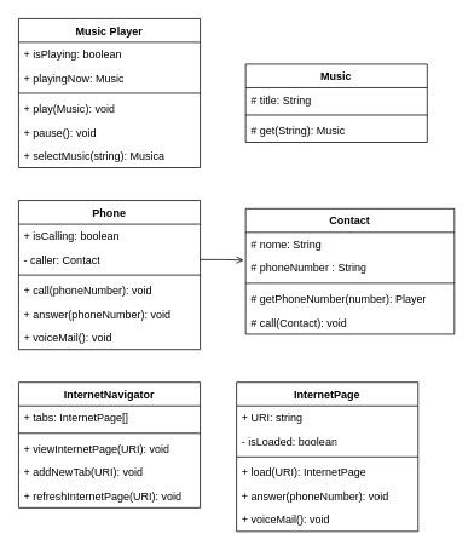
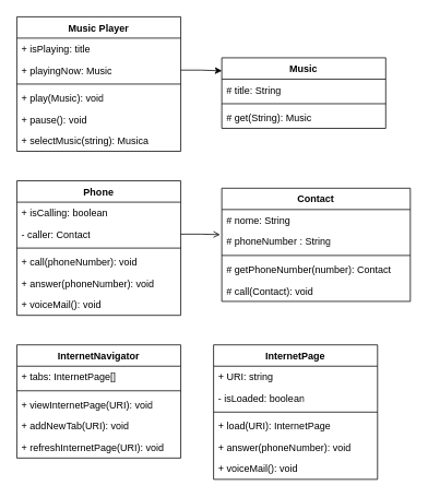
  <mxCell id="0" />
  <mxCell id="1" parent="0" />
  <mxCell id="2" value="Music Player" style="swimlane;fontStyle=1;align=center;verticalAlign=top;childLayout=stackLayout;horizontal=1;startSize=26;horizontalStack=0;resizeParent=1;resizeParentMax=0;resizeLast=0;collapsible=1;marginBottom=0;whiteSpace=wrap;html=1;" vertex="1" parent="1"><mxGeometry x="20" y="20" width="200" height="164" as="geometry" /></mxCell>
- <mxCell id="3" value="+ isPlaying: boolean" style="text;strokeColor=none;fillColor=none;align=left;verticalAlign=top;spacingLeft=4;spacingRight=4;overflow=hidden;rotatable=0;points=[[0,0.5],[1,0.5]];portConstraint=eastwest;whiteSpace=wrap;html=1;" vertex="1" parent="2"><mxGeometry y="26" width="200" height="26" as="geometry" /></mxCell>
+ <mxCell id="3" value="+ isPlaying: title" style="text;strokeColor=none;fillColor=none;align=left;verticalAlign=top;spacingLeft=4;spacingRight=4;overflow=hidden;rotatable=0;points=[[0,0.5],[1,0.5]];portConstraint=eastwest;whiteSpace=wrap;html=1;" vertex="1" parent="2"><mxGeometry y="26" width="200" height="26" as="geometry" /></mxCell>
  <mxCell id="4" value="+ playingNow: Music" style="text;strokeColor=none;fillColor=none;align=left;verticalAlign=top;spacingLeft=4;spacingRight=4;overflow=hidden;rotatable=0;points=[[0,0.5],[1,0.5]];portConstraint=eastwest;whiteSpace=wrap;html=1;" vertex="1" parent="2"><mxGeometry y="52" width="200" height="26" as="geometry" /></mxCell>
  <mxCell id="5" value="" style="line;strokeWidth=1;fillColor=none;align=left;verticalAlign=middle;spacingTop=-1;spacingLeft=3;spacingRight=3;rotatable=0;labelPosition=right;points=[];portConstraint=eastwest;strokeColor=inherit;" vertex="1" parent="2"><mxGeometry y="78" width="200" height="8" as="geometry" /></mxCell>
  <mxCell id="6" value="+ play(Music): void" style="text;strokeColor=none;fillColor=none;align=left;verticalAlign=top;spacingLeft=4;spacingRight=4;overflow=hidden;rotatable=0;points=[[0,0.5],[1,0.5]];portConstraint=eastwest;whiteSpace=wrap;html=1;" vertex="1" parent="2"><mxGeometry y="86" width="200" height="26" as="geometry" /></mxCell>
  <mxCell id="7" value="+ pause(): void" style="text;strokeColor=none;fillColor=none;align=left;verticalAlign=top;spacingLeft=4;spacingRight=4;overflow=hidden;rotatable=0;points=[[0,0.5],[1,0.5]];portConstraint=eastwest;whiteSpace=wrap;html=1;" vertex="1" parent="2"><mxGeometry y="112" width="200" height="26" as="geometry" /></mxCell>
  <mxCell id="8" value="+ selectMusic(string): Musica" style="text;strokeColor=none;fillColor=none;align=left;verticalAlign=top;spacingLeft=4;spacingRight=4;overflow=hidden;rotatable=0;points=[[0,0.5],[1,0.5]];portConstraint=eastwest;whiteSpace=wrap;html=1;" vertex="1" parent="2"><mxGeometry y="138" width="200" height="26" as="geometry" /></mxCell>
  <mxCell id="9" value="Music" style="swimlane;fontStyle=1;align=center;verticalAlign=top;childLayout=stackLayout;horizontal=1;startSize=26;horizontalStack=0;resizeParent=1;resizeParentMax=0;resizeLast=0;collapsible=1;marginBottom=0;whiteSpace=wrap;html=1;" vertex="1" parent="1"><mxGeometry x="270" y="70" width="200" height="86" as="geometry" /></mxCell>
  <mxCell id="10" value="# title: String" style="text;strokeColor=none;fillColor=none;align=left;verticalAlign=top;spacingLeft=4;spacingRight=4;overflow=hidden;rotatable=0;points=[[0,0.5],[1,0.5]];portConstraint=eastwest;whiteSpace=wrap;html=1;" vertex="1" parent="9"><mxGeometry y="26" width="200" height="26" as="geometry" /></mxCell>
  <mxCell id="11" value="" style="line;strokeWidth=1;fillColor=none;align=left;verticalAlign=middle;spacingTop=-1;spacingLeft=3;spacingRight=3;rotatable=0;labelPosition=right;points=[];portConstraint=eastwest;strokeColor=inherit;" vertex="1" parent="9"><mxGeometry y="52" width="200" height="8" as="geometry" /></mxCell>
  <mxCell id="12" value="# get(String): Music" style="text;strokeColor=none;fillColor=none;align=left;verticalAlign=top;spacingLeft=4;spacingRight=4;overflow=hidden;rotatable=0;points=[[0,0.5],[1,0.5]];portConstraint=eastwest;whiteSpace=wrap;html=1;" vertex="1" parent="9"><mxGeometry y="60" width="200" height="26" as="geometry" /></mxCell>
+ <mxCell id="13" style="edgeStyle=orthogonalEdgeStyle;rounded=0;orthogonalLoop=1;jettySize=auto;html=1;entryX=0.001;entryY=0.185;entryDx=0;entryDy=0;entryPerimeter=0;" edge="1" parent="1" source="4" target="9"><mxGeometry relative="1" as="geometry" /></mxCell>
  <mxCell id="14" value="Phone" style="swimlane;fontStyle=1;align=center;verticalAlign=top;childLayout=stackLayout;horizontal=1;startSize=26;horizontalStack=0;resizeParent=1;resizeParentMax=0;resizeLast=0;collapsible=1;marginBottom=0;whiteSpace=wrap;html=1;" vertex="1" parent="1"><mxGeometry x="20" y="220" width="200" height="164" as="geometry" /></mxCell>
  <mxCell id="15" value="+ isCalling: boolean" style="text;strokeColor=none;fillColor=none;align=left;verticalAlign=top;spacingLeft=4;spacingRight=4;overflow=hidden;rotatable=0;points=[[0,0.5],[1,0.5]];portConstraint=eastwest;whiteSpace=wrap;html=1;" vertex="1" parent="14"><mxGeometry y="26" width="200" height="26" as="geometry" /></mxCell>
  <mxCell id="16" value="- caller: Contact" style="text;strokeColor=none;fillColor=none;align=left;verticalAlign=top;spacingLeft=4;spacingRight=4;overflow=hidden;rotatable=0;points=[[0,0.5],[1,0.5]];portConstraint=eastwest;whiteSpace=wrap;html=1;" vertex="1" parent="14"><mxGeometry y="52" width="200" height="26" as="geometry" /></mxCell>
  <mxCell id="17" value="" style="line;strokeWidth=1;fillColor=none;align=left;verticalAlign=middle;spacingTop=-1;spacingLeft=3;spacingRight=3;rotatable=0;labelPosition=right;points=[];portConstraint=eastwest;strokeColor=inherit;" vertex="1" parent="14"><mxGeometry y="78" width="200" height="8" as="geometry" /></mxCell>
  <mxCell id="18" value="+ call(phoneNumber): void" style="text;strokeColor=none;fillColor=none;align=left;verticalAlign=top;spacingLeft=4;spacingRight=4;overflow=hidden;rotatable=0;points=[[0,0.5],[1,0.5]];portConstraint=eastwest;whiteSpace=wrap;html=1;" vertex="1" parent="14"><mxGeometry y="86" width="200" height="26" as="geometry" /></mxCell>
  <mxCell id="19" value="+ answer(phoneNumber): void" style="text;strokeColor=none;fillColor=none;align=left;verticalAlign=top;spacingLeft=4;spacingRight=4;overflow=hidden;rotatable=0;points=[[0,0.5],[1,0.5]];portConstraint=eastwest;whiteSpace=wrap;html=1;" vertex="1" parent="14"><mxGeometry y="112" width="200" height="26" as="geometry" /></mxCell>
  <mxCell id="20" value="+ voiceMail(): void" style="text;strokeColor=none;fillColor=none;align=left;verticalAlign=top;spacingLeft=4;spacingRight=4;overflow=hidden;rotatable=0;points=[[0,0.5],[1,0.5]];portConstraint=eastwest;whiteSpace=wrap;html=1;" vertex="1" parent="14"><mxGeometry y="138" width="200" height="26" as="geometry" /></mxCell>
  <mxCell id="21" value="Contact" style="swimlane;fontStyle=1;align=center;verticalAlign=top;childLayout=stackLayout;horizontal=1;startSize=26;horizontalStack=0;resizeParent=1;resizeParentMax=0;resizeLast=0;collapsible=1;marginBottom=0;whiteSpace=wrap;html=1;" vertex="1" parent="1"><mxGeometry x="270" y="229" width="230" height="138" as="geometry" /></mxCell>
  <mxCell id="22" value="# nome: String" style="text;strokeColor=none;fillColor=none;align=left;verticalAlign=top;spacingLeft=4;spacingRight=4;overflow=hidden;rotatable=0;points=[[0,0.5],[1,0.5]];portConstraint=eastwest;whiteSpace=wrap;html=1;" vertex="1" parent="21"><mxGeometry y="26" width="230" height="26" as="geometry" /></mxCell>
  <mxCell id="23" value="# phoneNumber : String" style="text;strokeColor=none;fillColor=none;align=left;verticalAlign=top;spacingLeft=4;spacingRight=4;overflow=hidden;rotatable=0;points=[[0,0.5],[1,0.5]];portConstraint=eastwest;whiteSpace=wrap;html=1;" vertex="1" parent="21"><mxGeometry y="52" width="230" height="26" as="geometry" /></mxCell>
  <mxCell id="24" value="" style="line;strokeWidth=1;fillColor=none;align=left;verticalAlign=middle;spacingTop=-1;spacingLeft=3;spacingRight=3;rotatable=0;labelPosition=right;points=[];portConstraint=eastwest;strokeColor=inherit;" vertex="1" parent="21"><mxGeometry y="78" width="230" height="8" as="geometry" /></mxCell>
- <mxCell id="25" value="# getPhoneNumber(number): Player" style="text;strokeColor=none;fillColor=none;align=left;verticalAlign=top;spacingLeft=4;spacingRight=4;overflow=hidden;rotatable=0;points=[[0,0.5],[1,0.5]];portConstraint=eastwest;whiteSpace=wrap;html=1;" vertex="1" parent="21"><mxGeometry y="86" width="230" height="26" as="geometry" /></mxCell>
+ <mxCell id="25" value="# getPhoneNumber(number): Contact" style="text;strokeColor=none;fillColor=none;align=left;verticalAlign=top;spacingLeft=4;spacingRight=4;overflow=hidden;rotatable=0;points=[[0,0.5],[1,0.5]];portConstraint=eastwest;whiteSpace=wrap;html=1;" vertex="1" parent="21"><mxGeometry y="86" width="230" height="26" as="geometry" /></mxCell>
  <mxCell id="26" value="# call(Contact): void" style="text;strokeColor=none;fillColor=none;align=left;verticalAlign=top;spacingLeft=4;spacingRight=4;overflow=hidden;rotatable=0;points=[[0,0.5],[1,0.5]];portConstraint=eastwest;whiteSpace=wrap;html=1;" vertex="1" parent="21"><mxGeometry y="112" width="230" height="26" as="geometry" /></mxCell>
  <mxCell id="27" value="" style="edgeStyle=orthogonalEdgeStyle;rounded=0;orthogonalLoop=1;jettySize=auto;html=1;entryX=-0.009;entryY=0.177;entryDx=0;entryDy=0;entryPerimeter=0;endArrow=open;" edge="1" parent="1" source="16" target="23"><mxGeometry relative="1" as="geometry" /></mxCell>
  <mxCell id="28" value="InternetNavigator" style="swimlane;fontStyle=1;align=center;verticalAlign=top;childLayout=stackLayout;horizontal=1;startSize=26;horizontalStack=0;resizeParent=1;resizeParentMax=0;resizeLast=0;collapsible=1;marginBottom=0;whiteSpace=wrap;html=1;" vertex="1" parent="1"><mxGeometry x="20" y="420" width="200" height="138" as="geometry" /></mxCell>
  <mxCell id="29" value="+ tabs: InternetPage[]" style="text;strokeColor=none;fillColor=none;align=left;verticalAlign=top;spacingLeft=4;spacingRight=4;overflow=hidden;rotatable=0;points=[[0,0.5],[1,0.5]];portConstraint=eastwest;whiteSpace=wrap;html=1;" vertex="1" parent="28"><mxGeometry y="26" width="200" height="26" as="geometry" /></mxCell>
  <mxCell id="30" value="" style="line;strokeWidth=1;fillColor=none;align=left;verticalAlign=middle;spacingTop=-1;spacingLeft=3;spacingRight=3;rotatable=0;labelPosition=right;points=[];portConstraint=eastwest;strokeColor=inherit;" vertex="1" parent="28"><mxGeometry y="52" width="200" height="8" as="geometry" /></mxCell>
  <mxCell id="31" value="+ viewInternetPage(URI): void" style="text;strokeColor=none;fillColor=none;align=left;verticalAlign=top;spacingLeft=4;spacingRight=4;overflow=hidden;rotatable=0;points=[[0,0.5],[1,0.5]];portConstraint=eastwest;whiteSpace=wrap;html=1;" vertex="1" parent="28"><mxGeometry y="60" width="200" height="26" as="geometry" /></mxCell>
  <mxCell id="32" value="+ addNewTab(URI): void" style="text;strokeColor=none;fillColor=none;align=left;verticalAlign=top;spacingLeft=4;spacingRight=4;overflow=hidden;rotatable=0;points=[[0,0.5],[1,0.5]];portConstraint=eastwest;whiteSpace=wrap;html=1;" vertex="1" parent="28"><mxGeometry y="86" width="200" height="26" as="geometry" /></mxCell>
  <mxCell id="33" value="+ refreshInternetPage(URI): void" style="text;strokeColor=none;fillColor=none;align=left;verticalAlign=top;spacingLeft=4;spacingRight=4;overflow=hidden;rotatable=0;points=[[0,0.5],[1,0.5]];portConstraint=eastwest;whiteSpace=wrap;html=1;" vertex="1" parent="28"><mxGeometry y="112" width="200" height="26" as="geometry" /></mxCell>
  <mxCell id="34" value="InternetPage" style="swimlane;fontStyle=1;align=center;verticalAlign=top;childLayout=stackLayout;horizontal=1;startSize=26;horizontalStack=0;resizeParent=1;resizeParentMax=0;resizeLast=0;collapsible=1;marginBottom=0;whiteSpace=wrap;html=1;" vertex="1" parent="1"><mxGeometry x="260" y="420" width="200" height="164" as="geometry" /></mxCell>
  <mxCell id="35" value="+ URI: string" style="text;strokeColor=none;fillColor=none;align=left;verticalAlign=top;spacingLeft=4;spacingRight=4;overflow=hidden;rotatable=0;points=[[0,0.5],[1,0.5]];portConstraint=eastwest;whiteSpace=wrap;html=1;" vertex="1" parent="34"><mxGeometry y="26" width="200" height="26" as="geometry" /></mxCell>
  <mxCell id="36" value="- isLoaded: boolean" style="text;strokeColor=none;fillColor=none;align=left;verticalAlign=top;spacingLeft=4;spacingRight=4;overflow=hidden;rotatable=0;points=[[0,0.5],[1,0.5]];portConstraint=eastwest;whiteSpace=wrap;html=1;" vertex="1" parent="34"><mxGeometry y="52" width="200" height="26" as="geometry" /></mxCell>
  <mxCell id="37" value="" style="line;strokeWidth=1;fillColor=none;align=left;verticalAlign=middle;spacingTop=-1;spacingLeft=3;spacingRight=3;rotatable=0;labelPosition=right;points=[];portConstraint=eastwest;strokeColor=inherit;" vertex="1" parent="34"><mxGeometry y="78" width="200" height="8" as="geometry" /></mxCell>
  <mxCell id="38" value="+ load(URI): InternetPage" style="text;strokeColor=none;fillColor=none;align=left;verticalAlign=top;spacingLeft=4;spacingRight=4;overflow=hidden;rotatable=0;points=[[0,0.5],[1,0.5]];portConstraint=eastwest;whiteSpace=wrap;html=1;" vertex="1" parent="34"><mxGeometry y="86" width="200" height="26" as="geometry" /></mxCell>
  <mxCell id="39" value="+ answer(phoneNumber): void" style="text;strokeColor=none;fillColor=none;align=left;verticalAlign=top;spacingLeft=4;spacingRight=4;overflow=hidden;rotatable=0;points=[[0,0.5],[1,0.5]];portConstraint=eastwest;whiteSpace=wrap;html=1;" vertex="1" parent="34"><mxGeometry y="112" width="200" height="26" as="geometry" /></mxCell>
  <mxCell id="40" value="+ voiceMail(): void" style="text;strokeColor=none;fillColor=none;align=left;verticalAlign=top;spacingLeft=4;spacingRight=4;overflow=hidden;rotatable=0;points=[[0,0.5],[1,0.5]];portConstraint=eastwest;whiteSpace=wrap;html=1;" vertex="1" parent="34"><mxGeometry y="138" width="200" height="26" as="geometry" /></mxCell>
